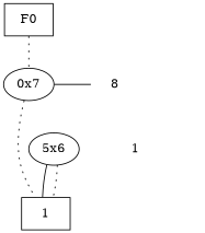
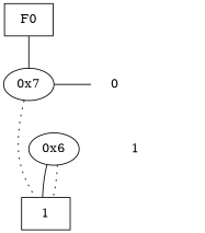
  digraph {
    node [shape=plaintext]
    edge [dir=none]
    "CONST NODES" [style=invis]
-   " 0 " [label=8]
+   " 0 "
    " 1 "
    F0 [shape=box]
    "0x7" [shape=""]
-   "0x6" [label="5x6" shape=""]
+   "0x6" [shape=""]
    n7 [label=1 shape=box]
    subgraph sub_1 {
      "CONST NODES"
      " 0 "
      " 1 "
    }
    subgraph sub_2 {
      rank=same
      F0
    }
    subgraph sub_3 {
      rank=same
      " 0 "
      "0x7"
    }
    subgraph sub_4 {
      rank=same
      " 1 "
      "0x6"
    }
    subgraph sub_5 {
      rank=same
      "CONST NODES"
      subgraph sub_6 {
        rank=same
        n7
      }
    }
    " 0 " -> " 1 " [style=invis]
    " 1 " -> "CONST NODES" [style=invis]
-   F0 -> "0x7" [style=dotted]
+   F0 -> "0x7" [style=solid]
    "0x7" -> " 0 "
    "0x7" -> n7 [style=dotted]
    "0x6" -> n7
    "0x6" -> n7 [style=dotted]
  }
